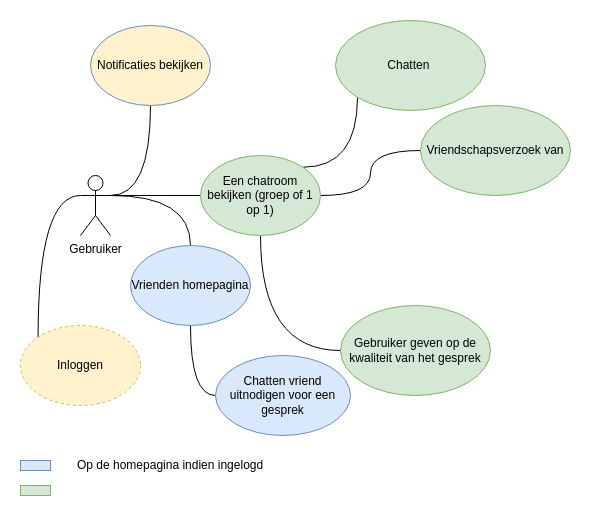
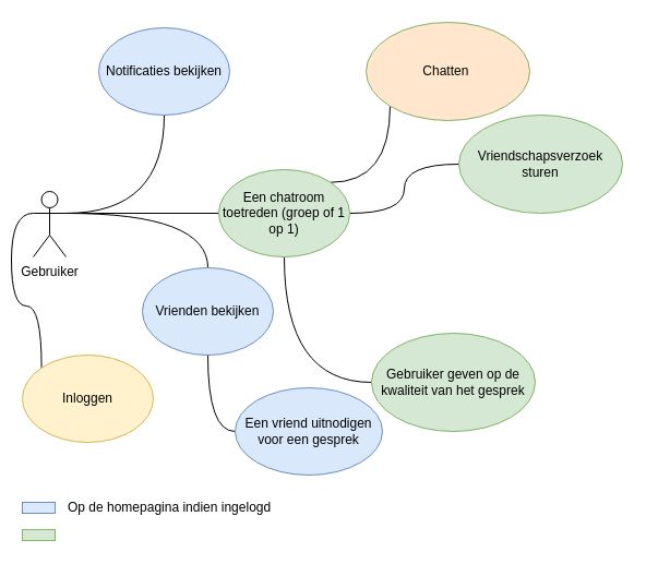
  <mxCell id="0" />
  <mxCell id="1" parent="0" />
  <mxCell id="2" style="edgeStyle=orthogonalEdgeStyle;rounded=0;orthogonalLoop=1;jettySize=auto;html=1;exitX=1;exitY=0.333;exitDx=0;exitDy=0;exitPerimeter=0;entryX=0;entryY=0.5;entryDx=0;entryDy=0;endArrow=none;endFill=0;" edge="1" parent="1" source="6" target="10"><mxGeometry relative="1" as="geometry" /></mxCell>
  <mxCell id="3" style="edgeStyle=orthogonalEdgeStyle;curved=1;rounded=0;orthogonalLoop=1;jettySize=auto;html=1;exitX=1;exitY=0.333;exitDx=0;exitDy=0;exitPerimeter=0;entryX=0.5;entryY=1;entryDx=0;entryDy=0;endArrow=none;endFill=0;" edge="1" parent="1" source="6" target="12"><mxGeometry relative="1" as="geometry" /></mxCell>
  <mxCell id="4" style="edgeStyle=orthogonalEdgeStyle;curved=1;rounded=0;orthogonalLoop=1;jettySize=auto;html=1;exitX=1;exitY=0.333;exitDx=0;exitDy=0;exitPerimeter=0;entryX=0.5;entryY=0;entryDx=0;entryDy=0;endArrow=none;endFill=0;" edge="1" parent="1" source="6" target="16"><mxGeometry relative="1" as="geometry" /></mxCell>
  <mxCell id="5" style="edgeStyle=orthogonalEdgeStyle;curved=1;rounded=0;orthogonalLoop=1;jettySize=auto;html=1;exitX=0;exitY=0.333;exitDx=0;exitDy=0;exitPerimeter=0;entryX=0;entryY=0;entryDx=0;entryDy=0;endArrow=none;endFill=0;" edge="1" parent="1" source="6" target="18"><mxGeometry relative="1" as="geometry" /></mxCell>
- <mxCell id="6" value="Gebruiker&lt;br&gt;" style="shape=umlActor;verticalLabelPosition=bottom;verticalAlign=top;html=1;outlineConnect=0;" vertex="1" parent="1"><mxGeometry x="80" y="175" width="30" height="60" as="geometry" /></mxCell>
+ <mxCell id="6" value="Gebruiker&lt;br&gt;" style="shape=umlActor;verticalLabelPosition=bottom;verticalAlign=top;html=1;outlineConnect=0;" vertex="1" parent="1"><mxGeometry x="30" y="175" width="30" height="60" as="geometry" /></mxCell>
  <mxCell id="7" style="edgeStyle=orthogonalEdgeStyle;rounded=0;orthogonalLoop=1;jettySize=auto;html=1;exitX=1;exitY=0;exitDx=0;exitDy=0;entryX=0;entryY=1;entryDx=0;entryDy=0;endArrow=none;endFill=0;curved=1;" edge="1" parent="1" source="10" target="11"><mxGeometry relative="1" as="geometry" /></mxCell>
  <mxCell id="8" style="edgeStyle=orthogonalEdgeStyle;curved=1;rounded=0;orthogonalLoop=1;jettySize=auto;html=1;exitX=1;exitY=0.5;exitDx=0;exitDy=0;entryX=0;entryY=0.5;entryDx=0;entryDy=0;endArrow=none;endFill=0;" edge="1" parent="1" source="10" target="13"><mxGeometry relative="1" as="geometry" /></mxCell>
  <mxCell id="9" style="edgeStyle=orthogonalEdgeStyle;curved=1;rounded=0;orthogonalLoop=1;jettySize=auto;html=1;exitX=0.5;exitY=1;exitDx=0;exitDy=0;entryX=0;entryY=0.5;entryDx=0;entryDy=0;endArrow=none;endFill=0;" edge="1" parent="1" source="10" target="14"><mxGeometry relative="1" as="geometry" /></mxCell>
- <mxCell id="10" value="Een chatroom bekijken (groep of 1 op 1)" style="ellipse;whiteSpace=wrap;html=1;fillColor=#d5e8d4;strokeColor=#82b366;" vertex="1" parent="1"><mxGeometry x="200" y="155" width="120" height="80" as="geometry" /></mxCell>
- <mxCell id="11" value="Chatten&amp;nbsp;" style="ellipse;whiteSpace=wrap;html=1;fillColor=#d5e8d4;strokeColor=#82b366;" vertex="1" parent="1"><mxGeometry x="335" y="20" width="150" height="90" as="geometry" /></mxCell>
- <mxCell id="12" value="Notificaties bekijken" style="ellipse;whiteSpace=wrap;html=1;fillColor=#fff2cc;strokeColor=#6c8ebf;" vertex="1" parent="1"><mxGeometry x="90" y="25" width="120" height="80" as="geometry" /></mxCell>
- <mxCell id="13" value="Vriendschapsverzoek van" style="ellipse;whiteSpace=wrap;html=1;fillColor=#d5e8d4;strokeColor=#82b366;" vertex="1" parent="1"><mxGeometry x="420" y="105" width="150" height="90" as="geometry" /></mxCell>
+ <mxCell id="10" value="Een chatroom toetreden (groep of 1 op 1)" style="ellipse;whiteSpace=wrap;html=1;fillColor=#d5e8d4;strokeColor=#82b366;" vertex="1" parent="1"><mxGeometry x="200" y="155" width="120" height="80" as="geometry" /></mxCell>
+ <mxCell id="11" value="Chatten&amp;nbsp;" style="ellipse;whiteSpace=wrap;html=1;fillColor=#ffe6cc;strokeColor=#82b366;" vertex="1" parent="1"><mxGeometry x="335" y="20" width="150" height="90" as="geometry" /></mxCell>
+ <mxCell id="12" value="Notificaties bekijken" style="ellipse;whiteSpace=wrap;html=1;fillColor=#dae8fc;strokeColor=#6c8ebf;" vertex="1" parent="1"><mxGeometry x="90" y="25" width="120" height="80" as="geometry" /></mxCell>
+ <mxCell id="13" value="Vriendschapsverzoek sturen" style="ellipse;whiteSpace=wrap;html=1;fillColor=#d5e8d4;strokeColor=#82b366;" vertex="1" parent="1"><mxGeometry x="420" y="105" width="150" height="90" as="geometry" /></mxCell>
  <mxCell id="14" value="Gebruiker geven op de kwaliteit van het gesprek" style="ellipse;whiteSpace=wrap;html=1;fillColor=#d5e8d4;strokeColor=#82b366;" vertex="1" parent="1"><mxGeometry x="340" y="305" width="150" height="90" as="geometry" /></mxCell>
  <mxCell id="15" style="edgeStyle=orthogonalEdgeStyle;curved=1;rounded=0;orthogonalLoop=1;jettySize=auto;html=1;exitX=0.5;exitY=1;exitDx=0;exitDy=0;entryX=0;entryY=0.5;entryDx=0;entryDy=0;endArrow=none;endFill=0;" edge="1" parent="1" source="16" target="17"><mxGeometry relative="1" as="geometry" /></mxCell>
- <mxCell id="16" value="Vrienden homepagina" style="ellipse;whiteSpace=wrap;html=1;fillColor=#dae8fc;strokeColor=#6c8ebf;" vertex="1" parent="1"><mxGeometry x="130" y="245" width="120" height="80" as="geometry" /></mxCell>
- <mxCell id="17" value="Chatten vriend uitnodigen voor een gesprek" style="ellipse;whiteSpace=wrap;html=1;fillColor=#dae8fc;strokeColor=#6c8ebf;" vertex="1" parent="1"><mxGeometry x="215" y="355" width="135" height="80" as="geometry" /></mxCell>
- <mxCell id="18" value="Inloggen" style="ellipse;whiteSpace=wrap;html=1;fillColor=#fff2cc;strokeColor=#d6b656;dashed=1;" vertex="1" parent="1"><mxGeometry x="20" y="325" width="120" height="80" as="geometry" /></mxCell>
+ <mxCell id="16" value="Vrienden bekijken" style="ellipse;whiteSpace=wrap;html=1;fillColor=#dae8fc;strokeColor=#6c8ebf;" vertex="1" parent="1"><mxGeometry x="130" y="245" width="120" height="80" as="geometry" /></mxCell>
+ <mxCell id="17" value="Een vriend uitnodigen voor een gesprek" style="ellipse;whiteSpace=wrap;html=1;fillColor=#dae8fc;strokeColor=#6c8ebf;" vertex="1" parent="1"><mxGeometry x="215" y="355" width="135" height="80" as="geometry" /></mxCell>
+ <mxCell id="18" value="Inloggen" style="ellipse;whiteSpace=wrap;html=1;fillColor=#fff2cc;strokeColor=#d6b656;" vertex="1" parent="1"><mxGeometry x="20" y="325" width="120" height="80" as="geometry" /></mxCell>
  <mxCell id="19" value="" style="rounded=0;whiteSpace=wrap;html=1;fillColor=#dae8fc;strokeColor=#6c8ebf;" vertex="1" parent="1"><mxGeometry x="20" y="460" width="30" height="10" as="geometry" /></mxCell>
  <mxCell id="20" value="" style="rounded=0;whiteSpace=wrap;html=1;fillColor=#d5e8d4;strokeColor=#82b366;" vertex="1" parent="1"><mxGeometry x="20" y="485" width="30" height="10" as="geometry" /></mxCell>
- <mxCell id="21" value="Op de homepagina indien ingelogd" style="text;html=1;strokeColor=none;fillColor=none;align=left;verticalAlign=middle;whiteSpace=wrap;rounded=0;" vertex="1" parent="1"><mxGeometry x="75" y="455" width="255" height="20" as="geometry" /></mxCell>
+ <mxCell id="21" value="Op de homepagina indien ingelogd" style="text;html=1;strokeColor=none;fillColor=none;align=left;verticalAlign=middle;whiteSpace=wrap;rounded=0;" vertex="1" parent="1"><mxGeometry x="60" y="455" width="255" height="20" as="geometry" /></mxCell>
